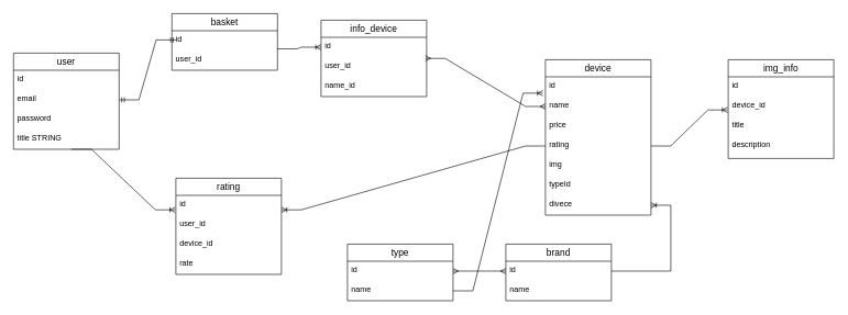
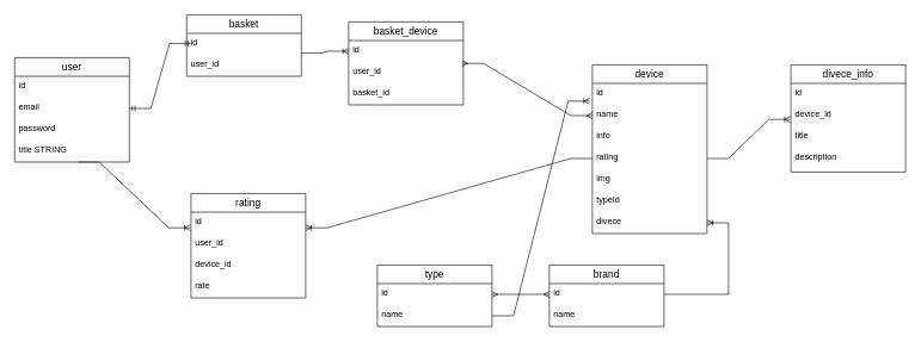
  <mxCell id="0" />
  <mxCell id="1" parent="0" />
  <mxCell id="2" value="user" style="swimlane;fontStyle=0;childLayout=stackLayout;horizontal=1;startSize=26;horizontalStack=0;resizeParent=1;resizeParentMax=0;resizeLast=0;collapsible=1;marginBottom=0;align=center;fontSize=14;" vertex="1" parent="1"><mxGeometry x="20" y="80" width="160" height="146" as="geometry"><mxRectangle x="310" y="300" width="70" height="30" as="alternateBounds" /></mxGeometry></mxCell>
  <mxCell id="3" value="id" style="text;strokeColor=none;fillColor=none;spacingLeft=4;spacingRight=4;overflow=hidden;rotatable=0;points=[[0,0.5],[1,0.5]];portConstraint=eastwest;fontSize=12;" vertex="1" parent="2"><mxGeometry y="26" width="160" height="30" as="geometry" /></mxCell>
  <mxCell id="4" value="email" style="text;strokeColor=none;fillColor=none;spacingLeft=4;spacingRight=4;overflow=hidden;rotatable=0;points=[[0,0.5],[1,0.5]];portConstraint=eastwest;fontSize=12;" vertex="1" parent="2"><mxGeometry y="56" width="160" height="30" as="geometry" /></mxCell>
  <mxCell id="5" value="password" style="text;strokeColor=none;fillColor=none;spacingLeft=4;spacingRight=4;overflow=hidden;rotatable=0;points=[[0,0.5],[1,0.5]];portConstraint=eastwest;fontSize=12;" vertex="1" parent="2"><mxGeometry y="86" width="160" height="30" as="geometry" /></mxCell>
  <mxCell id="6" value="title STRING" style="text;strokeColor=none;fillColor=none;spacingLeft=4;spacingRight=4;overflow=hidden;rotatable=0;points=[[0,0.5],[1,0.5]];portConstraint=eastwest;fontSize=12;" vertex="1" parent="2"><mxGeometry y="116" width="160" height="30" as="geometry" /></mxCell>
  <mxCell id="7" value="basket" style="swimlane;fontStyle=0;childLayout=stackLayout;horizontal=1;startSize=26;horizontalStack=0;resizeParent=1;resizeParentMax=0;resizeLast=0;collapsible=1;marginBottom=0;align=center;fontSize=14;" vertex="1" parent="1"><mxGeometry x="260" y="20" width="160" height="86" as="geometry"><mxRectangle x="310" y="300" width="70" height="30" as="alternateBounds" /></mxGeometry></mxCell>
  <mxCell id="8" value="id" style="text;strokeColor=none;fillColor=none;spacingLeft=4;spacingRight=4;overflow=hidden;rotatable=0;points=[[0,0.5],[1,0.5]];portConstraint=eastwest;fontSize=12;" vertex="1" parent="7"><mxGeometry y="26" width="160" height="30" as="geometry" /></mxCell>
  <mxCell id="9" value="user_id" style="text;strokeColor=none;fillColor=none;spacingLeft=4;spacingRight=4;overflow=hidden;rotatable=0;points=[[0,0.5],[1,0.5]];portConstraint=eastwest;fontSize=12;" vertex="1" parent="7"><mxGeometry y="56" width="160" height="30" as="geometry" /></mxCell>
  <mxCell id="10" value="" style="edgeStyle=entityRelationEdgeStyle;fontSize=12;html=1;endArrow=ERmandOne;startArrow=ERmandOne;rounded=0;entryX=0.038;entryY=0.467;entryDx=0;entryDy=0;entryPerimeter=0;exitX=1;exitY=0.5;exitDx=0;exitDy=0;" edge="1" parent="1" source="4" target="8"><mxGeometry width="100" height="100" relative="1" as="geometry"><mxPoint x="170" y="270" as="sourcePoint" /><mxPoint x="270" y="170" as="targetPoint" /></mxGeometry></mxCell>
  <mxCell id="11" value="device" style="swimlane;fontStyle=0;childLayout=stackLayout;horizontal=1;startSize=26;horizontalStack=0;resizeParent=1;resizeParentMax=0;resizeLast=0;collapsible=1;marginBottom=0;align=center;fontSize=14;" vertex="1" parent="1"><mxGeometry x="826" y="90" width="160" height="236" as="geometry"><mxRectangle x="310" y="300" width="70" height="30" as="alternateBounds" /></mxGeometry></mxCell>
  <mxCell id="12" value="id" style="text;strokeColor=none;fillColor=none;spacingLeft=4;spacingRight=4;overflow=hidden;rotatable=0;points=[[0,0.5],[1,0.5]];portConstraint=eastwest;fontSize=12;" vertex="1" parent="11"><mxGeometry y="26" width="160" height="30" as="geometry" /></mxCell>
  <mxCell id="13" value="name" style="text;strokeColor=none;fillColor=none;spacingLeft=4;spacingRight=4;overflow=hidden;rotatable=0;points=[[0,0.5],[1,0.5]];portConstraint=eastwest;fontSize=12;" vertex="1" parent="11"><mxGeometry y="56" width="160" height="30" as="geometry" /></mxCell>
- <mxCell id="14" value="price" style="text;strokeColor=none;fillColor=none;spacingLeft=4;spacingRight=4;overflow=hidden;rotatable=0;points=[[0,0.5],[1,0.5]];portConstraint=eastwest;fontSize=12;" vertex="1" parent="11"><mxGeometry y="86" width="160" height="30" as="geometry" /></mxCell>
+ <mxCell id="14" value="info" style="text;strokeColor=none;fillColor=none;spacingLeft=4;spacingRight=4;overflow=hidden;rotatable=0;points=[[0,0.5],[1,0.5]];portConstraint=eastwest;fontSize=12;" vertex="1" parent="11"><mxGeometry y="86" width="160" height="30" as="geometry" /></mxCell>
  <mxCell id="15" value="rating" style="text;strokeColor=none;fillColor=none;spacingLeft=4;spacingRight=4;overflow=hidden;rotatable=0;points=[[0,0.5],[1,0.5]];portConstraint=eastwest;fontSize=12;" vertex="1" parent="11"><mxGeometry y="116" width="160" height="30" as="geometry" /></mxCell>
  <mxCell id="16" value="img" style="text;strokeColor=none;fillColor=none;spacingLeft=4;spacingRight=4;overflow=hidden;rotatable=0;points=[[0,0.5],[1,0.5]];portConstraint=eastwest;fontSize=12;" vertex="1" parent="11"><mxGeometry y="146" width="160" height="30" as="geometry" /></mxCell>
  <mxCell id="17" value="typeId" style="text;strokeColor=none;fillColor=none;spacingLeft=4;spacingRight=4;overflow=hidden;rotatable=0;points=[[0,0.5],[1,0.5]];portConstraint=eastwest;fontSize=12;" vertex="1" parent="11"><mxGeometry y="176" width="160" height="30" as="geometry" /></mxCell>
  <mxCell id="18" value="divece" style="text;strokeColor=none;fillColor=none;spacingLeft=4;spacingRight=4;overflow=hidden;rotatable=0;points=[[0,0.5],[1,0.5]];portConstraint=eastwest;fontSize=12;" vertex="1" parent="11"><mxGeometry y="206" width="160" height="30" as="geometry" /></mxCell>
  <mxCell id="19" value="type" style="swimlane;fontStyle=0;childLayout=stackLayout;horizontal=1;startSize=26;horizontalStack=0;resizeParent=1;resizeParentMax=0;resizeLast=0;collapsible=1;marginBottom=0;align=center;fontSize=14;" vertex="1" parent="1"><mxGeometry x="526" y="370" width="160" height="86" as="geometry"><mxRectangle x="310" y="300" width="70" height="30" as="alternateBounds" /></mxGeometry></mxCell>
  <mxCell id="20" value="id" style="text;strokeColor=none;fillColor=none;spacingLeft=4;spacingRight=4;overflow=hidden;rotatable=0;points=[[0,0.5],[1,0.5]];portConstraint=eastwest;fontSize=12;" vertex="1" parent="19"><mxGeometry y="26" width="160" height="30" as="geometry" /></mxCell>
  <mxCell id="21" value="name" style="text;strokeColor=none;fillColor=none;spacingLeft=4;spacingRight=4;overflow=hidden;rotatable=0;points=[[0,0.5],[1,0.5]];portConstraint=eastwest;fontSize=12;" vertex="1" parent="19"><mxGeometry y="56" width="160" height="30" as="geometry" /></mxCell>
  <mxCell id="22" value="brand" style="swimlane;fontStyle=0;childLayout=stackLayout;horizontal=1;startSize=26;horizontalStack=0;resizeParent=1;resizeParentMax=0;resizeLast=0;collapsible=1;marginBottom=0;align=center;fontSize=14;" vertex="1" parent="1"><mxGeometry x="766" y="370" width="160" height="86" as="geometry"><mxRectangle x="310" y="300" width="70" height="30" as="alternateBounds" /></mxGeometry></mxCell>
  <mxCell id="23" value="id" style="text;strokeColor=none;fillColor=none;spacingLeft=4;spacingRight=4;overflow=hidden;rotatable=0;points=[[0,0.5],[1,0.5]];portConstraint=eastwest;fontSize=12;" vertex="1" parent="22"><mxGeometry y="26" width="160" height="30" as="geometry" /></mxCell>
  <mxCell id="24" value="name" style="text;strokeColor=none;fillColor=none;spacingLeft=4;spacingRight=4;overflow=hidden;rotatable=0;points=[[0,0.5],[1,0.5]];portConstraint=eastwest;fontSize=12;" vertex="1" parent="22"><mxGeometry y="56" width="160" height="30" as="geometry" /></mxCell>
  <mxCell id="25" value="" style="edgeStyle=entityRelationEdgeStyle;fontSize=12;html=1;endArrow=ERoneToMany;rounded=0;entryX=-0.024;entryY=0.826;entryDx=0;entryDy=0;entryPerimeter=0;" edge="1" parent="1" source="21" target="12"><mxGeometry width="100" height="100" relative="1" as="geometry"><mxPoint x="666" y="441" as="sourcePoint" /><mxPoint x="696" y="410" as="targetPoint" /></mxGeometry></mxCell>
  <mxCell id="26" value="" style="edgeStyle=entityRelationEdgeStyle;fontSize=12;html=1;endArrow=ERoneToMany;rounded=0;" edge="1" parent="1" source="23" target="18"><mxGeometry width="100" height="100" relative="1" as="geometry"><mxPoint x="766" y="370" as="sourcePoint" /><mxPoint x="866" y="270" as="targetPoint" /></mxGeometry></mxCell>
  <mxCell id="27" value="" style="edgeStyle=entityRelationEdgeStyle;fontSize=12;html=1;endArrow=ERmany;startArrow=ERmany;rounded=0;entryX=0;entryY=0.5;entryDx=0;entryDy=0;" edge="1" parent="1" source="20" target="23"><mxGeometry width="100" height="100" relative="1" as="geometry"><mxPoint x="666" y="411" as="sourcePoint" /><mxPoint x="676" y="400" as="targetPoint" /></mxGeometry></mxCell>
- <mxCell id="28" value="img_info" style="swimlane;fontStyle=0;childLayout=stackLayout;horizontal=1;startSize=26;horizontalStack=0;resizeParent=1;resizeParentMax=0;resizeLast=0;collapsible=1;marginBottom=0;align=center;fontSize=14;" vertex="1" parent="1"><mxGeometry x="1103" y="90" width="160" height="150" as="geometry"><mxRectangle x="310" y="300" width="70" height="30" as="alternateBounds" /></mxGeometry></mxCell>
+ <mxCell id="28" value="divece_info" style="swimlane;fontStyle=0;childLayout=stackLayout;horizontal=1;startSize=26;horizontalStack=0;resizeParent=1;resizeParentMax=0;resizeLast=0;collapsible=1;marginBottom=0;align=center;fontSize=14;" vertex="1" parent="1"><mxGeometry x="1103" y="90" width="160" height="150" as="geometry"><mxRectangle x="310" y="300" width="70" height="30" as="alternateBounds" /></mxGeometry></mxCell>
  <mxCell id="29" value="id" style="text;strokeColor=none;fillColor=none;spacingLeft=4;spacingRight=4;overflow=hidden;rotatable=0;points=[[0,0.5],[1,0.5]];portConstraint=eastwest;fontSize=12;" vertex="1" parent="28"><mxGeometry y="26" width="160" height="30" as="geometry" /></mxCell>
  <mxCell id="30" value="device_id" style="text;strokeColor=none;fillColor=none;spacingLeft=4;spacingRight=4;overflow=hidden;rotatable=0;points=[[0,0.5],[1,0.5]];portConstraint=eastwest;fontSize=12;" vertex="1" parent="28"><mxGeometry y="56" width="160" height="30" as="geometry" /></mxCell>
  <mxCell id="31" value="title" style="text;strokeColor=none;fillColor=none;spacingLeft=4;spacingRight=4;overflow=hidden;rotatable=0;points=[[0,0.5],[1,0.5]];portConstraint=eastwest;fontSize=12;" vertex="1" parent="28"><mxGeometry y="86" width="160" height="30" as="geometry" /></mxCell>
  <mxCell id="32" value="description" style="text;strokeColor=none;fillColor=none;spacingLeft=4;spacingRight=4;overflow=hidden;rotatable=0;points=[[0,0.5],[1,0.5]];portConstraint=eastwest;fontSize=12;" vertex="1" parent="28"><mxGeometry y="116" width="160" height="34" as="geometry" /></mxCell>
  <mxCell id="33" value="" style="edgeStyle=entityRelationEdgeStyle;fontSize=12;html=1;endArrow=ERoneToMany;rounded=0;entryX=-0.005;entryY=0.677;entryDx=0;entryDy=0;entryPerimeter=0;" edge="1" parent="1" source="15" target="30"><mxGeometry width="100" height="100" relative="1" as="geometry"><mxPoint x="976" y="270" as="sourcePoint" /><mxPoint x="1076" y="170" as="targetPoint" /></mxGeometry></mxCell>
- <mxCell id="34" value="info_device" style="swimlane;fontStyle=0;childLayout=stackLayout;horizontal=1;startSize=26;horizontalStack=0;resizeParent=1;resizeParentMax=0;resizeLast=0;collapsible=1;marginBottom=0;align=center;fontSize=14;" vertex="1" parent="1"><mxGeometry x="486" y="30" width="160" height="116" as="geometry"><mxRectangle x="310" y="300" width="70" height="30" as="alternateBounds" /></mxGeometry></mxCell>
+ <mxCell id="34" value="basket_device" style="swimlane;fontStyle=0;childLayout=stackLayout;horizontal=1;startSize=26;horizontalStack=0;resizeParent=1;resizeParentMax=0;resizeLast=0;collapsible=1;marginBottom=0;align=center;fontSize=14;" vertex="1" parent="1"><mxGeometry x="486" y="30" width="160" height="116" as="geometry"><mxRectangle x="310" y="300" width="70" height="30" as="alternateBounds" /></mxGeometry></mxCell>
  <mxCell id="35" value="id" style="text;strokeColor=none;fillColor=none;spacingLeft=4;spacingRight=4;overflow=hidden;rotatable=0;points=[[0,0.5],[1,0.5]];portConstraint=eastwest;fontSize=12;" vertex="1" parent="34"><mxGeometry y="26" width="160" height="30" as="geometry" /></mxCell>
  <mxCell id="36" value="user_id" style="text;strokeColor=none;fillColor=none;spacingLeft=4;spacingRight=4;overflow=hidden;rotatable=0;points=[[0,0.5],[1,0.5]];portConstraint=eastwest;fontSize=12;" vertex="1" parent="34"><mxGeometry y="56" width="160" height="30" as="geometry" /></mxCell>
- <mxCell id="37" value="name_id" style="text;strokeColor=none;fillColor=none;spacingLeft=4;spacingRight=4;overflow=hidden;rotatable=0;points=[[0,0.5],[1,0.5]];portConstraint=eastwest;fontSize=12;" vertex="1" parent="34"><mxGeometry y="86" width="160" height="30" as="geometry" /></mxCell>
+ <mxCell id="37" value="basket_id" style="text;strokeColor=none;fillColor=none;spacingLeft=4;spacingRight=4;overflow=hidden;rotatable=0;points=[[0,0.5],[1,0.5]];portConstraint=eastwest;fontSize=12;" vertex="1" parent="34"><mxGeometry y="86" width="160" height="30" as="geometry" /></mxCell>
  <mxCell id="38" value="" style="edgeStyle=entityRelationEdgeStyle;fontSize=12;html=1;endArrow=ERoneToMany;rounded=0;entryX=0;entryY=0.5;entryDx=0;entryDy=0;exitX=0.998;exitY=-0.082;exitDx=0;exitDy=0;exitPerimeter=0;" edge="1" parent="1" source="9" target="35"><mxGeometry width="100" height="100" relative="1" as="geometry"><mxPoint x="416" y="180" as="sourcePoint" /><mxPoint x="516" y="80" as="targetPoint" /></mxGeometry></mxCell>
  <mxCell id="39" value="" style="edgeStyle=entityRelationEdgeStyle;fontSize=12;html=1;endArrow=ERmany;startArrow=ERmany;rounded=0;exitX=0.988;exitY=0.067;exitDx=0;exitDy=0;exitPerimeter=0;" edge="1" parent="1" source="36" target="13"><mxGeometry width="100" height="100" relative="1" as="geometry"><mxPoint x="696" y="170" as="sourcePoint" /><mxPoint x="796" y="70" as="targetPoint" /></mxGeometry></mxCell>
  <mxCell id="40" value="rating" style="swimlane;fontStyle=0;childLayout=stackLayout;horizontal=1;startSize=26;horizontalStack=0;resizeParent=1;resizeParentMax=0;resizeLast=0;collapsible=1;marginBottom=0;align=center;fontSize=14;" vertex="1" parent="1"><mxGeometry x="266" y="270" width="160" height="146" as="geometry"><mxRectangle x="310" y="300" width="70" height="30" as="alternateBounds" /></mxGeometry></mxCell>
  <mxCell id="41" value="id" style="text;strokeColor=none;fillColor=none;spacingLeft=4;spacingRight=4;overflow=hidden;rotatable=0;points=[[0,0.5],[1,0.5]];portConstraint=eastwest;fontSize=12;" vertex="1" parent="40"><mxGeometry y="26" width="160" height="30" as="geometry" /></mxCell>
  <mxCell id="42" value="user_id" style="text;strokeColor=none;fillColor=none;spacingLeft=4;spacingRight=4;overflow=hidden;rotatable=0;points=[[0,0.5],[1,0.5]];portConstraint=eastwest;fontSize=12;" vertex="1" parent="40"><mxGeometry y="56" width="160" height="30" as="geometry" /></mxCell>
  <mxCell id="43" value="device_id" style="text;strokeColor=none;fillColor=none;spacingLeft=4;spacingRight=4;overflow=hidden;rotatable=0;points=[[0,0.5],[1,0.5]];portConstraint=eastwest;fontSize=12;" vertex="1" parent="40"><mxGeometry y="86" width="160" height="30" as="geometry" /></mxCell>
  <mxCell id="44" value="rate" style="text;strokeColor=none;fillColor=none;spacingLeft=4;spacingRight=4;overflow=hidden;rotatable=0;points=[[0,0.5],[1,0.5]];portConstraint=eastwest;fontSize=12;" vertex="1" parent="40"><mxGeometry y="116" width="160" height="30" as="geometry" /></mxCell>
  <mxCell id="45" value="" style="edgeStyle=entityRelationEdgeStyle;fontSize=12;html=1;endArrow=ERoneToMany;rounded=0;exitX=0.55;exitY=1;exitDx=0;exitDy=0;exitPerimeter=0;entryX=-0.006;entryY=0.733;entryDx=0;entryDy=0;entryPerimeter=0;" edge="1" parent="1" source="6" target="41"><mxGeometry width="100" height="100" relative="1" as="geometry"><mxPoint x="136" y="330" as="sourcePoint" /><mxPoint x="236" y="230" as="targetPoint" /></mxGeometry></mxCell>
  <mxCell id="46" value="" style="edgeStyle=entityRelationEdgeStyle;fontSize=12;html=1;endArrow=ERoneToMany;rounded=0;entryX=1;entryY=0.733;entryDx=0;entryDy=0;entryPerimeter=0;" edge="1" parent="1" source="15" target="41"><mxGeometry width="100" height="100" relative="1" as="geometry"><mxPoint x="546" y="310" as="sourcePoint" /><mxPoint x="646" y="210" as="targetPoint" /></mxGeometry></mxCell>
